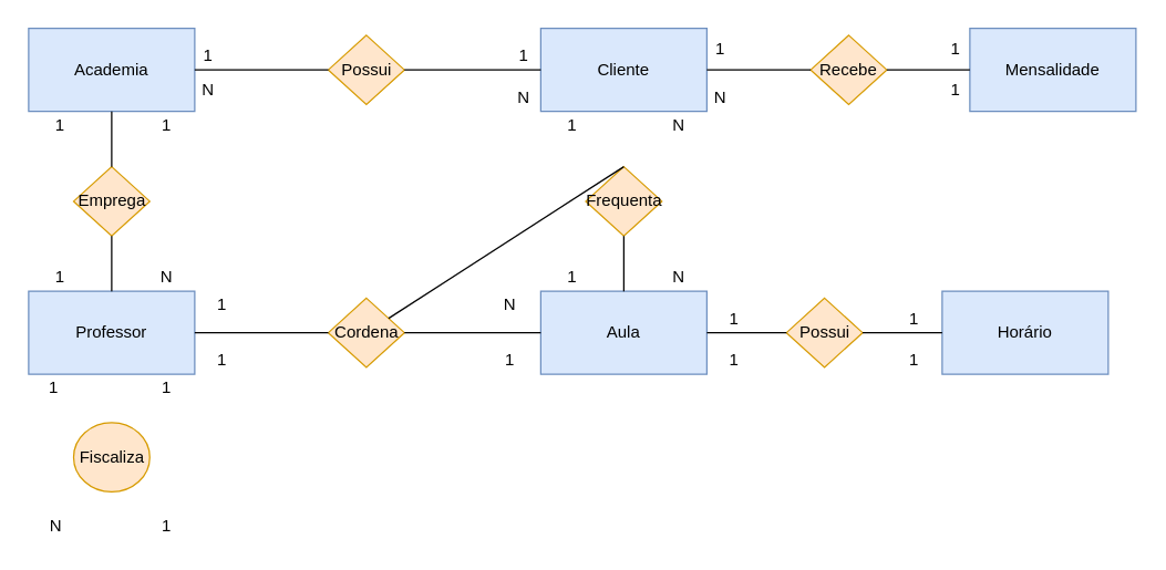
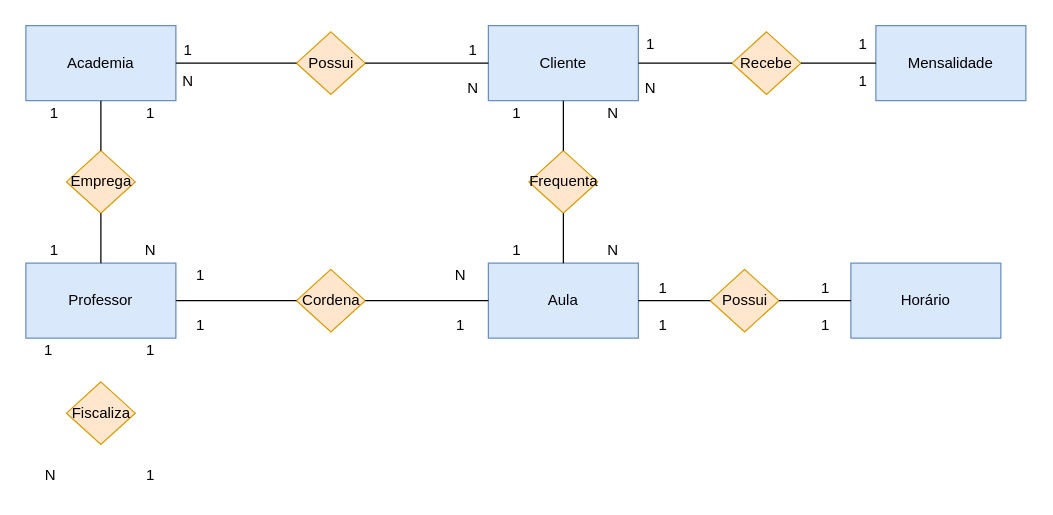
  <mxCell id="0" />
  <mxCell id="1" parent="0" />
  <mxCell id="2" value="Professor" style="rounded=0;whiteSpace=wrap;html=1;fillColor=#dae8fc;strokeColor=#6c8ebf;" parent="1" vertex="1"><mxGeometry x="20" y="210" width="120" height="60" as="geometry" /></mxCell>
  <mxCell id="3" value="Aula" style="rounded=0;whiteSpace=wrap;html=1;fillColor=#dae8fc;strokeColor=#6c8ebf;" parent="1" vertex="1"><mxGeometry x="390" y="210" width="120" height="60" as="geometry" /></mxCell>
  <mxCell id="4" value="Cliente" style="rounded=0;whiteSpace=wrap;html=1;fillColor=#dae8fc;strokeColor=#6c8ebf;" parent="1" vertex="1"><mxGeometry x="390" y="20" width="120" height="60" as="geometry" /></mxCell>
- <mxCell id="5" value="Fiscaliza" style="ellipse;whiteSpace=wrap;html=1;fillColor=#ffe6cc;strokeColor=#d79b00;" parent="1" vertex="1"><mxGeometry x="52.5" y="305" width="55" height="50" as="geometry" /></mxCell>
+ <mxCell id="5" value="Fiscaliza" style="rhombus;whiteSpace=wrap;html=1;fillColor=#ffe6cc;strokeColor=#d79b00;" parent="1" vertex="1"><mxGeometry x="52.5" y="305" width="55" height="50" as="geometry" /></mxCell>
  <mxCell id="6" value="1&amp;nbsp;" style="text;html=1;strokeColor=none;fillColor=none;align=center;verticalAlign=middle;whiteSpace=wrap;rounded=0;" parent="1" vertex="1"><mxGeometry x="20" y="270" width="40" height="20" as="geometry" /></mxCell>
  <mxCell id="7" value="N" style="text;html=1;strokeColor=none;fillColor=none;align=center;verticalAlign=middle;whiteSpace=wrap;rounded=0;" parent="1" vertex="1"><mxGeometry x="20" y="370" width="40" height="20" as="geometry" /></mxCell>
  <mxCell id="8" value="Cordena" style="rhombus;whiteSpace=wrap;html=1;fillColor=#ffe6cc;strokeColor=#d79b00;" parent="1" vertex="1"><mxGeometry x="236.5" y="215" width="55" height="50" as="geometry" /></mxCell>
  <mxCell id="9" value="1" style="text;html=1;strokeColor=none;fillColor=none;align=center;verticalAlign=middle;whiteSpace=wrap;rounded=0;" parent="1" vertex="1"><mxGeometry x="510" y="220" width="40" height="20" as="geometry" /></mxCell>
  <mxCell id="10" value="" style="endArrow=none;html=1;exitX=1;exitY=0.5;exitDx=0;exitDy=0;entryX=0;entryY=0.5;entryDx=0;entryDy=0;" parent="1" source="2" target="8" edge="1"><mxGeometry width="50" height="50" relative="1" as="geometry"><mxPoint x="170" y="260" as="sourcePoint" /><mxPoint x="220" y="210" as="targetPoint" /></mxGeometry></mxCell>
  <mxCell id="11" value="" style="endArrow=none;html=1;exitX=1;exitY=0.5;exitDx=0;exitDy=0;entryX=0;entryY=0.5;entryDx=0;entryDy=0;" parent="1" source="8" target="3" edge="1"><mxGeometry width="50" height="50" relative="1" as="geometry"><mxPoint x="320" y="240" as="sourcePoint" /><mxPoint x="370" y="190" as="targetPoint" /></mxGeometry></mxCell>
  <mxCell id="12" value="1" style="text;html=1;strokeColor=none;fillColor=none;align=center;verticalAlign=middle;whiteSpace=wrap;rounded=0;" parent="1" vertex="1"><mxGeometry x="140" y="210" width="40" height="20" as="geometry" /></mxCell>
  <mxCell id="13" value="N" style="text;html=1;strokeColor=none;fillColor=none;align=center;verticalAlign=middle;whiteSpace=wrap;rounded=0;" parent="1" vertex="1"><mxGeometry x="348" y="210" width="40" height="20" as="geometry" /></mxCell>
  <mxCell id="14" value="1" style="text;html=1;strokeColor=none;fillColor=none;align=center;verticalAlign=middle;whiteSpace=wrap;rounded=0;" parent="1" vertex="1"><mxGeometry x="348" y="250" width="40" height="20" as="geometry" /></mxCell>
  <mxCell id="15" value="1" style="text;html=1;strokeColor=none;fillColor=none;align=center;verticalAlign=middle;whiteSpace=wrap;rounded=0;" parent="1" vertex="1"><mxGeometry x="140" y="250" width="40" height="20" as="geometry" /></mxCell>
  <mxCell id="16" value="Frequenta" style="rhombus;whiteSpace=wrap;html=1;fillColor=#ffe6cc;strokeColor=#d79b00;" parent="1" vertex="1"><mxGeometry x="422.5" y="120" width="55" height="50" as="geometry" /></mxCell>
  <mxCell id="17" value="" style="endArrow=none;html=1;entryX=0.5;entryY=1;entryDx=0;entryDy=0;exitX=0.5;exitY=0;exitDx=0;exitDy=0;" parent="1" source="3" target="16" edge="1"><mxGeometry width="50" height="50" relative="1" as="geometry"><mxPoint x="430" y="220" as="sourcePoint" /><mxPoint x="480" y="170" as="targetPoint" /></mxGeometry></mxCell>
- <mxCell id="18" value="" style="endArrow=none;html=1;exitX=0.5;exitY=0;exitDx=0;exitDy=0;" parent="1" source="16" target="8" edge="1"><mxGeometry width="50" height="50" relative="1" as="geometry"><mxPoint x="390" y="130" as="sourcePoint" /><mxPoint x="440" y="100" as="targetPoint" /></mxGeometry></mxCell>
+ <mxCell id="18" value="" style="endArrow=none;html=1;entryX=0.5;entryY=1;entryDx=0;entryDy=0;exitX=0.5;exitY=0;exitDx=0;exitDy=0;" parent="1" source="16" target="4" edge="1"><mxGeometry width="50" height="50" relative="1" as="geometry"><mxPoint x="390" y="130" as="sourcePoint" /><mxPoint x="440" y="100" as="targetPoint" /></mxGeometry></mxCell>
  <mxCell id="19" value="1" style="text;html=1;strokeColor=none;fillColor=none;align=center;verticalAlign=middle;whiteSpace=wrap;rounded=0;" parent="1" vertex="1"><mxGeometry x="393" y="80" width="40" height="20" as="geometry" /></mxCell>
  <mxCell id="20" value="1" style="text;html=1;strokeColor=none;fillColor=none;align=center;verticalAlign=middle;whiteSpace=wrap;rounded=0;" parent="1" vertex="1"><mxGeometry x="393" y="190" width="40" height="20" as="geometry" /></mxCell>
  <mxCell id="21" value="N" style="text;html=1;strokeColor=none;fillColor=none;align=center;verticalAlign=middle;whiteSpace=wrap;rounded=0;" parent="1" vertex="1"><mxGeometry x="470" y="190" width="40" height="20" as="geometry" /></mxCell>
  <mxCell id="22" value="N" style="text;html=1;strokeColor=none;fillColor=none;align=center;verticalAlign=middle;whiteSpace=wrap;rounded=0;" parent="1" vertex="1"><mxGeometry x="470" y="80" width="40" height="20" as="geometry" /></mxCell>
  <mxCell id="23" value="Horário" style="rounded=0;whiteSpace=wrap;html=1;fillColor=#dae8fc;strokeColor=#6c8ebf;" parent="1" vertex="1"><mxGeometry x="680" y="210" width="120" height="60" as="geometry" /></mxCell>
  <mxCell id="24" value="Possui" style="rhombus;whiteSpace=wrap;html=1;fillColor=#ffe6cc;strokeColor=#d79b00;" parent="1" vertex="1"><mxGeometry x="567.5" y="215" width="55" height="50" as="geometry" /></mxCell>
  <mxCell id="25" value="" style="endArrow=none;html=1;exitX=1;exitY=0.5;exitDx=0;exitDy=0;entryX=0;entryY=0.5;entryDx=0;entryDy=0;" parent="1" source="3" target="24" edge="1"><mxGeometry width="50" height="50" relative="1" as="geometry"><mxPoint x="530" y="310" as="sourcePoint" /><mxPoint x="580" y="260" as="targetPoint" /></mxGeometry></mxCell>
  <mxCell id="26" value="" style="endArrow=none;html=1;exitX=1;exitY=0.5;exitDx=0;exitDy=0;entryX=0;entryY=0.5;entryDx=0;entryDy=0;" parent="1" source="24" target="23" edge="1"><mxGeometry width="50" height="50" relative="1" as="geometry"><mxPoint x="630" y="320" as="sourcePoint" /><mxPoint x="680" y="270" as="targetPoint" /></mxGeometry></mxCell>
  <mxCell id="27" value="1" style="text;html=1;strokeColor=none;fillColor=none;align=center;verticalAlign=middle;whiteSpace=wrap;rounded=0;" parent="1" vertex="1"><mxGeometry x="100" y="270" width="40" height="20" as="geometry" /></mxCell>
  <mxCell id="28" value="1" style="text;html=1;strokeColor=none;fillColor=none;align=center;verticalAlign=middle;whiteSpace=wrap;rounded=0;" parent="1" vertex="1"><mxGeometry x="100" y="370" width="40" height="20" as="geometry" /></mxCell>
  <mxCell id="29" value="1" style="text;html=1;strokeColor=none;fillColor=none;align=center;verticalAlign=middle;whiteSpace=wrap;rounded=0;" vertex="1" parent="1"><mxGeometry x="640" y="220" width="40" height="20" as="geometry" /></mxCell>
  <mxCell id="30" value="1" style="text;html=1;strokeColor=none;fillColor=none;align=center;verticalAlign=middle;whiteSpace=wrap;rounded=0;" vertex="1" parent="1"><mxGeometry x="640" y="250" width="40" height="20" as="geometry" /></mxCell>
  <mxCell id="31" value="1" style="text;html=1;strokeColor=none;fillColor=none;align=center;verticalAlign=middle;whiteSpace=wrap;rounded=0;" vertex="1" parent="1"><mxGeometry x="510" y="250" width="40" height="20" as="geometry" /></mxCell>
  <mxCell id="32" value="Academia" style="rounded=0;whiteSpace=wrap;html=1;fillColor=#dae8fc;strokeColor=#6c8ebf;" vertex="1" parent="1"><mxGeometry x="20" y="20" width="120" height="60" as="geometry" /></mxCell>
  <mxCell id="33" value="1" style="text;html=1;strokeColor=none;fillColor=none;align=center;verticalAlign=middle;whiteSpace=wrap;rounded=0;" vertex="1" parent="1"><mxGeometry x="23" y="80" width="40" height="20" as="geometry" /></mxCell>
  <mxCell id="34" value="1" style="text;html=1;strokeColor=none;fillColor=none;align=center;verticalAlign=middle;whiteSpace=wrap;rounded=0;" vertex="1" parent="1"><mxGeometry x="100" y="80" width="40" height="20" as="geometry" /></mxCell>
  <mxCell id="35" value="Emprega" style="rhombus;whiteSpace=wrap;html=1;fillColor=#ffe6cc;strokeColor=#d79b00;" vertex="1" parent="1"><mxGeometry x="52.5" y="120" width="55" height="50" as="geometry" /></mxCell>
  <mxCell id="36" value="" style="endArrow=none;html=1;exitX=0.5;exitY=0;exitDx=0;exitDy=0;entryX=0.5;entryY=1;entryDx=0;entryDy=0;" edge="1" parent="1" source="35" target="32"><mxGeometry width="50" height="50" relative="1" as="geometry"><mxPoint x="190" y="145" as="sourcePoint" /><mxPoint x="190" y="95" as="targetPoint" /><Array as="points"><mxPoint x="80" y="105" /></Array></mxGeometry></mxCell>
  <mxCell id="37" value="" style="endArrow=none;html=1;exitX=0.5;exitY=0;exitDx=0;exitDy=0;entryX=0.5;entryY=1;entryDx=0;entryDy=0;" edge="1" parent="1" source="2" target="35"><mxGeometry width="50" height="50" relative="1" as="geometry"><mxPoint x="90" y="130" as="sourcePoint" /><mxPoint x="90" y="90" as="targetPoint" /><Array as="points" /></mxGeometry></mxCell>
  <mxCell id="38" value="1" style="text;html=1;strokeColor=none;fillColor=none;align=center;verticalAlign=middle;whiteSpace=wrap;rounded=0;" vertex="1" parent="1"><mxGeometry x="23" y="190" width="40" height="20" as="geometry" /></mxCell>
  <mxCell id="39" value="N" style="text;html=1;strokeColor=none;fillColor=none;align=center;verticalAlign=middle;whiteSpace=wrap;rounded=0;" vertex="1" parent="1"><mxGeometry x="100" y="190" width="40" height="20" as="geometry" /></mxCell>
  <mxCell id="40" value="Possui" style="rhombus;whiteSpace=wrap;html=1;fillColor=#ffe6cc;strokeColor=#d79b00;" vertex="1" parent="1"><mxGeometry x="236.5" y="25" width="55" height="50" as="geometry" /></mxCell>
  <mxCell id="41" value="1" style="text;html=1;strokeColor=none;fillColor=none;align=center;verticalAlign=middle;whiteSpace=wrap;rounded=0;" vertex="1" parent="1"><mxGeometry x="130" y="30" width="40" height="20" as="geometry" /></mxCell>
  <mxCell id="42" value="" style="endArrow=none;html=1;exitX=1;exitY=0.5;exitDx=0;exitDy=0;entryX=0;entryY=0.5;entryDx=0;entryDy=0;" edge="1" parent="1" source="40" target="4"><mxGeometry width="50" height="50" relative="1" as="geometry"><mxPoint x="285" y="49" as="sourcePoint" /><mxPoint x="383.5" y="49" as="targetPoint" /></mxGeometry></mxCell>
  <mxCell id="43" value="" style="endArrow=none;html=1;exitX=1;exitY=0.5;exitDx=0;exitDy=0;entryX=0;entryY=0.5;entryDx=0;entryDy=0;" edge="1" parent="1" source="32" target="40"><mxGeometry width="50" height="50" relative="1" as="geometry"><mxPoint x="311.5" y="260" as="sourcePoint" /><mxPoint x="410" y="260" as="targetPoint" /></mxGeometry></mxCell>
  <mxCell id="44" value="1" style="text;html=1;strokeColor=none;fillColor=none;align=center;verticalAlign=middle;whiteSpace=wrap;rounded=0;" vertex="1" parent="1"><mxGeometry x="358" y="30" width="40" height="20" as="geometry" /></mxCell>
  <mxCell id="45" value="N" style="text;html=1;strokeColor=none;fillColor=none;align=center;verticalAlign=middle;whiteSpace=wrap;rounded=0;" vertex="1" parent="1"><mxGeometry x="358" y="60" width="40" height="20" as="geometry" /></mxCell>
  <mxCell id="46" value="N" style="text;html=1;strokeColor=none;fillColor=none;align=center;verticalAlign=middle;whiteSpace=wrap;rounded=0;" vertex="1" parent="1"><mxGeometry x="130" y="55" width="40" height="20" as="geometry" /></mxCell>
  <mxCell id="47" value="Recebe" style="rhombus;whiteSpace=wrap;html=1;fillColor=#ffe6cc;strokeColor=#d79b00;" vertex="1" parent="1"><mxGeometry x="585" y="25" width="55" height="50" as="geometry" /></mxCell>
  <mxCell id="48" value="Mensalidade" style="rounded=0;whiteSpace=wrap;html=1;fillColor=#dae8fc;strokeColor=#6c8ebf;" vertex="1" parent="1"><mxGeometry x="700" y="20" width="120" height="60" as="geometry" /></mxCell>
  <mxCell id="49" value="" style="endArrow=none;html=1;entryX=0;entryY=0.5;entryDx=0;entryDy=0;exitX=1;exitY=0.5;exitDx=0;exitDy=0;" edge="1" parent="1" source="47" target="48"><mxGeometry width="50" height="50" relative="1" as="geometry"><mxPoint x="660" y="110" as="sourcePoint" /><mxPoint x="400" y="60" as="targetPoint" /></mxGeometry></mxCell>
  <mxCell id="50" value="" style="endArrow=none;html=1;exitX=0;exitY=0.5;exitDx=0;exitDy=0;entryX=1;entryY=0.5;entryDx=0;entryDy=0;" edge="1" parent="1" source="47" target="4"><mxGeometry width="50" height="50" relative="1" as="geometry"><mxPoint x="311.5" y="70" as="sourcePoint" /><mxPoint x="410" y="70" as="targetPoint" /></mxGeometry></mxCell>
  <mxCell id="51" value="1" style="text;html=1;strokeColor=none;fillColor=none;align=center;verticalAlign=middle;whiteSpace=wrap;rounded=0;" vertex="1" parent="1"><mxGeometry x="500" y="25" width="40" height="20" as="geometry" /></mxCell>
  <mxCell id="52" value="1" style="text;html=1;strokeColor=none;fillColor=none;align=center;verticalAlign=middle;whiteSpace=wrap;rounded=0;" vertex="1" parent="1"><mxGeometry x="670" y="25" width="40" height="20" as="geometry" /></mxCell>
  <mxCell id="53" value="1" style="text;html=1;strokeColor=none;fillColor=none;align=center;verticalAlign=middle;whiteSpace=wrap;rounded=0;" vertex="1" parent="1"><mxGeometry x="670" y="55" width="40" height="20" as="geometry" /></mxCell>
  <mxCell id="54" value="N" style="text;html=1;strokeColor=none;fillColor=none;align=center;verticalAlign=middle;whiteSpace=wrap;rounded=0;" vertex="1" parent="1"><mxGeometry x="500" y="60" width="40" height="20" as="geometry" /></mxCell>
